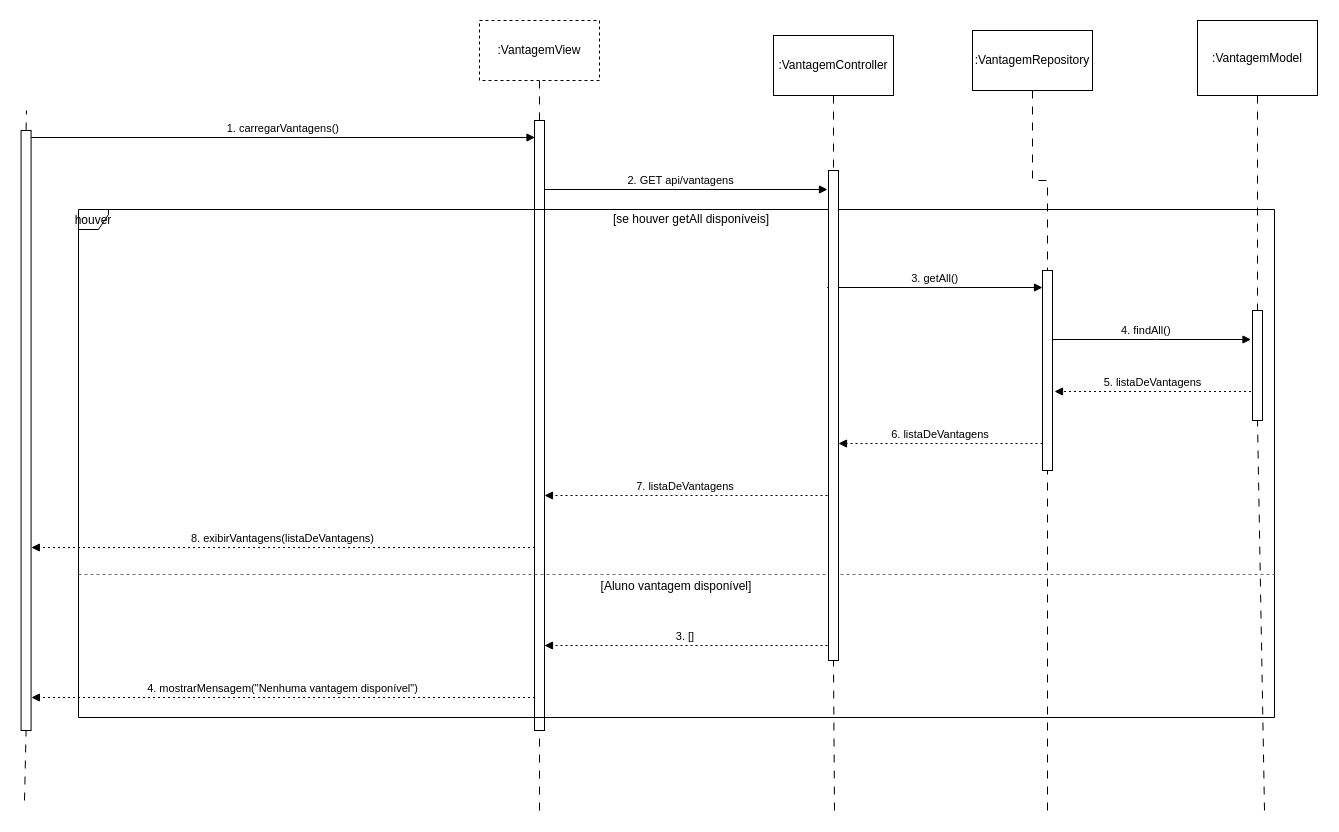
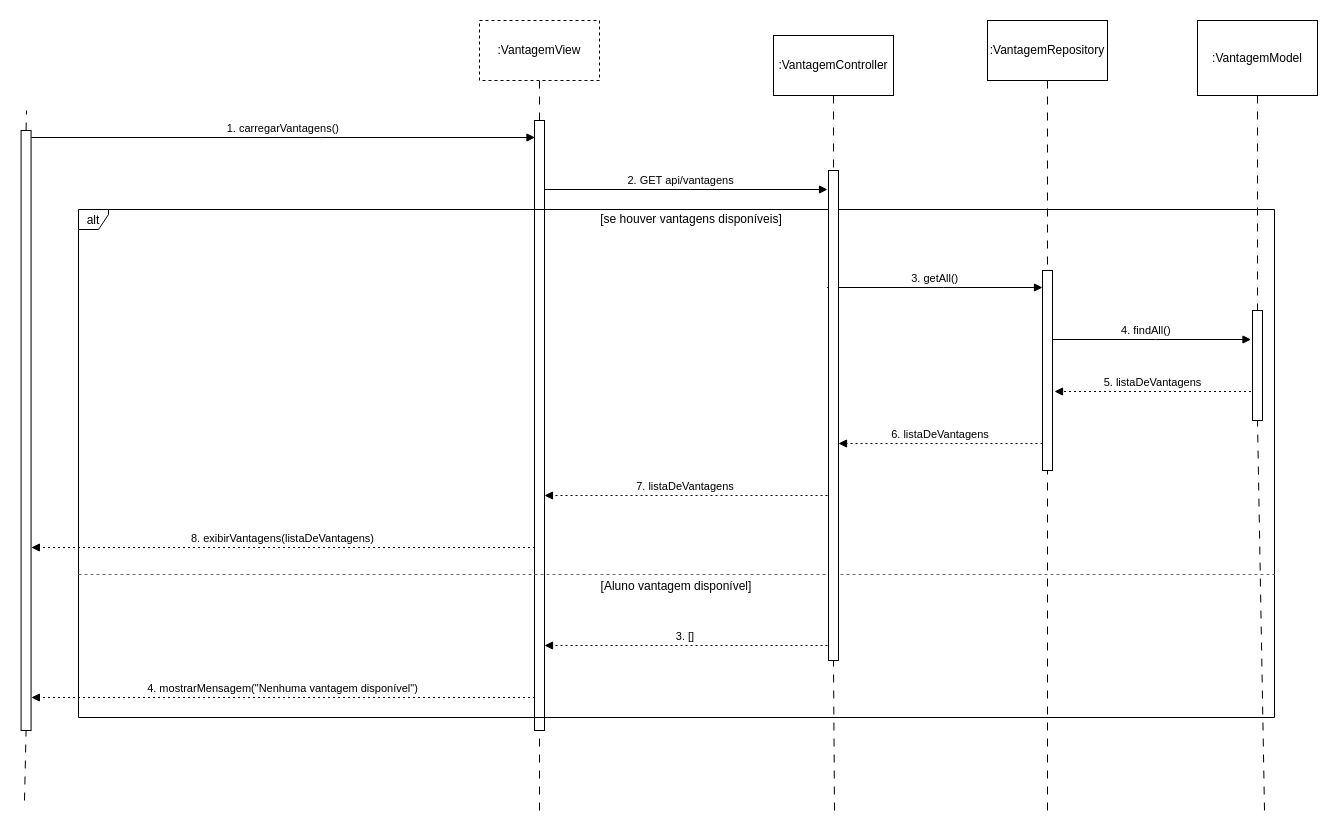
  <mxCell id="0" />
  <mxCell id="1" parent="0" />
  <mxCell id="2" value="1. carregarVantagens()" style="verticalAlign=bottom;edgeStyle=elbowEdgeStyle;elbow=vertical;curved=0;rounded=0;endArrow=block;" edge="1" parent="1"><mxGeometry relative="1" as="geometry"><Array as="points"><mxPoint x="321" y="137" /></Array><mxPoint x="30.824" y="137" as="sourcePoint" /><mxPoint x="534.5" y="137" as="targetPoint" /></mxGeometry></mxCell>
  <mxCell id="3" value="2. GET api/vantagens" style="verticalAlign=bottom;edgeStyle=elbowEdgeStyle;elbow=vertical;curved=0;rounded=0;endArrow=block;" edge="1" parent="1"><mxGeometry relative="1" as="geometry"><Array as="points"><mxPoint x="690" y="189" /></Array><mxPoint x="534.591" y="189" as="sourcePoint" /><mxPoint x="827" y="189" as="targetPoint" /></mxGeometry></mxCell>
  <mxCell id="4" value="3. getAll()" style="verticalAlign=bottom;edgeStyle=elbowEdgeStyle;elbow=vertical;curved=0;rounded=0;endArrow=block;" edge="1" parent="1"><mxGeometry relative="1" as="geometry"><Array as="points"><mxPoint x="943" y="287" /></Array><mxPoint x="826.75" y="287" as="sourcePoint" /><mxPoint x="1042" y="287" as="targetPoint" /></mxGeometry></mxCell>
  <mxCell id="5" value="4. findAll()" style="verticalAlign=bottom;edgeStyle=elbowEdgeStyle;elbow=horizontal;curved=0;rounded=0;endArrow=block;" edge="1" parent="1"><mxGeometry relative="1" as="geometry"><Array as="points"><mxPoint x="1155" y="339" /></Array><mxPoint x="1041.824" y="339" as="sourcePoint" /><mxPoint x="1250.5" y="339" as="targetPoint" /></mxGeometry></mxCell>
  <mxCell id="6" value="5. listaDeVantagens" style="verticalAlign=bottom;edgeStyle=elbowEdgeStyle;elbow=vertical;curved=0;rounded=0;dashed=1;dashPattern=2 3;endArrow=block;entryX=1.2;entryY=0.605;entryDx=0;entryDy=0;entryPerimeter=0;" edge="1" parent="1" target="23"><mxGeometry relative="1" as="geometry"><Array as="points"><mxPoint x="1158" y="391" /></Array><mxPoint x="1084" y="390" as="targetPoint" /><mxPoint x="1250.5" y="391" as="sourcePoint" /></mxGeometry></mxCell>
  <mxCell id="7" value="6. listaDeVantagens" style="verticalAlign=bottom;edgeStyle=elbowEdgeStyle;elbow=vertical;curved=0;rounded=0;dashed=1;dashPattern=2 3;endArrow=block;" edge="1" parent="1" target="20"><mxGeometry relative="1" as="geometry"><Array as="points"><mxPoint x="946" y="443" /></Array><mxPoint x="1042" y="443" as="sourcePoint" /><mxPoint x="864" y="443" as="targetPoint" /></mxGeometry></mxCell>
  <mxCell id="8" value="7. listaDeVantagens" style="verticalAlign=bottom;edgeStyle=elbowEdgeStyle;elbow=vertical;curved=0;rounded=0;dashed=1;dashPattern=2 3;endArrow=block;" edge="1" parent="1" target="14"><mxGeometry relative="1" as="geometry"><Array as="points"><mxPoint x="693" y="495" /></Array><mxPoint x="827" y="495" as="sourcePoint" /><mxPoint x="534.591" y="495" as="targetPoint" /></mxGeometry></mxCell>
  <mxCell id="9" value="8. exibirVantagens(listaDeVantagens)" style="verticalAlign=bottom;edgeStyle=elbowEdgeStyle;elbow=vertical;curved=0;rounded=0;dashed=1;dashPattern=2 3;endArrow=block;" edge="1" parent="1"><mxGeometry relative="1" as="geometry"><Array as="points"><mxPoint x="324" y="547" /></Array><mxPoint x="534.5" y="547" as="sourcePoint" /><mxPoint x="30.824" y="547" as="targetPoint" /></mxGeometry></mxCell>
  <mxCell id="10" value="3. []" style="verticalAlign=bottom;edgeStyle=elbowEdgeStyle;elbow=horizontal;curved=0;rounded=0;dashed=1;dashPattern=2 3;endArrow=block;" edge="1" parent="1" target="14"><mxGeometry x="0.004" relative="1" as="geometry"><Array as="points"><mxPoint x="693" y="645" /></Array><mxPoint x="827" y="645" as="sourcePoint" /><mxPoint x="574" y="645" as="targetPoint" /><mxPoint as="offset" /></mxGeometry></mxCell>
  <mxCell id="11" value="4. mostrarMensagem(&quot;Nenhuma vantagem disponível&quot;)" style="verticalAlign=bottom;edgeStyle=elbowEdgeStyle;elbow=vertical;curved=0;rounded=0;dashed=1;dashPattern=2 3;endArrow=block;" edge="1" parent="1"><mxGeometry relative="1" as="geometry"><Array as="points"><mxPoint x="324" y="697" /></Array><mxPoint x="534.5" y="697" as="sourcePoint" /><mxPoint x="30.824" y="697" as="targetPoint" /></mxGeometry></mxCell>
  <mxCell id="12" style="edgeStyle=orthogonalEdgeStyle;rounded=0;orthogonalLoop=1;jettySize=auto;html=1;endArrow=none;startFill=0;entryX=0.5;entryY=0;entryDx=0;entryDy=0;dashed=1;dashPattern=8 8;" edge="1" parent="1" source="13" target="14"><mxGeometry relative="1" as="geometry"><mxPoint x="534" y="120" as="targetPoint" /></mxGeometry></mxCell>
  <mxCell id="13" value=":VantagemView" style="rounded=0;whiteSpace=wrap;html=1;dashed=1;" vertex="1" parent="1"><mxGeometry x="479" y="20" width="120" height="60" as="geometry" /></mxCell>
  <mxCell id="14" value="" style="rounded=0;whiteSpace=wrap;html=1;" vertex="1" parent="1"><mxGeometry x="534" y="120" width="10" height="610" as="geometry" /></mxCell>
- <mxCell id="15" value="houver" style="shape=umlFrame;pointerEvents=0;dropTarget=0;strokeColor=#000000;height=20;width=30" vertex="1" parent="1"><mxGeometry x="78" y="209" width="1196" height="508" as="geometry" /></mxCell>
- <mxCell id="16" value="[se houver getAll disponíveis]" style="text;strokeColor=none;fillColor=none;align=center;verticalAlign=middle;whiteSpace=wrap;" vertex="1" parent="15"><mxGeometry x="30.304" width="1165.696" height="20" as="geometry" /></mxCell>
+ <mxCell id="15" value="alt" style="shape=umlFrame;pointerEvents=0;dropTarget=0;strokeColor=#000000;height=20;width=30" vertex="1" parent="1"><mxGeometry x="78" y="209" width="1196" height="508" as="geometry" /></mxCell>
+ <mxCell id="16" value="[se houver vantagens disponíveis]" style="text;strokeColor=none;fillColor=none;align=center;verticalAlign=middle;whiteSpace=wrap;" vertex="1" parent="15"><mxGeometry x="30.304" width="1165.696" height="20" as="geometry" /></mxCell>
  <mxCell id="17" value="[Aluno vantagem disponível]" style="shape=line;dashed=1;whiteSpace=wrap;verticalAlign=top;labelPosition=center;verticalLabelPosition=middle;align=center;strokeColor=light-dark(#6C6C6C,#535353);" vertex="1" parent="15"><mxGeometry y="363" width="1196" height="4" as="geometry" /></mxCell>
  <mxCell id="18" style="edgeStyle=orthogonalEdgeStyle;rounded=0;orthogonalLoop=1;jettySize=auto;html=1;endArrow=none;startFill=0;dashed=1;dashPattern=8 8;" edge="1" parent="1" source="19" target="20"><mxGeometry relative="1" as="geometry"><mxPoint x="834" y="170" as="targetPoint" /></mxGeometry></mxCell>
  <mxCell id="19" value=":VantagemController" style="rounded=0;whiteSpace=wrap;html=1;" vertex="1" parent="1"><mxGeometry x="773" y="35" width="120" height="60" as="geometry" /></mxCell>
  <mxCell id="20" value="" style="rounded=0;whiteSpace=wrap;html=1;" vertex="1" parent="1"><mxGeometry x="828" y="170" width="10" height="490" as="geometry" /></mxCell>
  <mxCell id="21" style="edgeStyle=orthogonalEdgeStyle;rounded=0;orthogonalLoop=1;jettySize=auto;html=1;endArrow=none;startFill=0;dashed=1;dashPattern=8 8;" edge="1" parent="1" source="22" target="23"><mxGeometry relative="1" as="geometry"><mxPoint x="1054" y="140" as="targetPoint" /></mxGeometry></mxCell>
- <mxCell id="22" value=":VantagemRepository" style="rounded=0;whiteSpace=wrap;html=1;" vertex="1" parent="1"><mxGeometry x="972" y="30" width="120" height="60" as="geometry" /></mxCell>
+ <mxCell id="22" value=":VantagemRepository" style="rounded=0;whiteSpace=wrap;html=1;" vertex="1" parent="1"><mxGeometry x="987" y="20" width="120" height="60" as="geometry" /></mxCell>
  <mxCell id="23" value="" style="rounded=0;whiteSpace=wrap;html=1;" vertex="1" parent="1"><mxGeometry x="1042" y="270" width="10" height="200" as="geometry" /></mxCell>
  <mxCell id="24" style="edgeStyle=orthogonalEdgeStyle;rounded=0;orthogonalLoop=1;jettySize=auto;html=1;endArrow=none;startFill=0;dashed=1;dashPattern=8 8;" edge="1" parent="1" source="25" target="26"><mxGeometry relative="1" as="geometry"><mxPoint x="1244" y="170" as="targetPoint" /></mxGeometry></mxCell>
  <mxCell id="25" value=":VantagemModel" style="rounded=0;whiteSpace=wrap;html=1;" vertex="1" parent="1"><mxGeometry x="1197" y="20" width="120" height="75" as="geometry" /></mxCell>
  <mxCell id="26" value="" style="rounded=0;whiteSpace=wrap;html=1;" vertex="1" parent="1"><mxGeometry x="1252" y="310" width="10" height="110" as="geometry" /></mxCell>
  <mxCell id="27" value="" style="endArrow=none;html=1;rounded=0;entryX=0.5;entryY=1;entryDx=0;entryDy=0;dashed=1;dashPattern=8 8;" edge="1" parent="1" target="20"><mxGeometry width="50" height="50" relative="1" as="geometry"><mxPoint x="834" y="810" as="sourcePoint" /><mxPoint x="854" y="620" as="targetPoint" /></mxGeometry></mxCell>
  <mxCell id="28" value="" style="endArrow=none;html=1;rounded=0;entryX=0.5;entryY=1;entryDx=0;entryDy=0;dashed=1;dashPattern=8 8;" edge="1" parent="1" target="14"><mxGeometry width="50" height="50" relative="1" as="geometry"><mxPoint x="539" y="810" as="sourcePoint" /><mxPoint x="904" y="620" as="targetPoint" /></mxGeometry></mxCell>
  <mxCell id="29" value="" style="endArrow=none;html=1;rounded=0;entryX=0.5;entryY=1;entryDx=0;entryDy=0;dashed=1;dashPattern=8 8;" edge="1" parent="1" target="23"><mxGeometry width="50" height="50" relative="1" as="geometry"><mxPoint x="1047" y="810" as="sourcePoint" /><mxPoint x="794" y="550" as="targetPoint" /></mxGeometry></mxCell>
  <mxCell id="30" value="" style="endArrow=none;html=1;rounded=0;entryX=0.5;entryY=1;entryDx=0;entryDy=0;dashed=1;dashPattern=8 8;" edge="1" parent="1" target="26"><mxGeometry width="50" height="50" relative="1" as="geometry"><mxPoint x="1264" y="810" as="sourcePoint" /><mxPoint x="1164" y="500" as="targetPoint" /></mxGeometry></mxCell>
  <mxCell id="31" value="" style="endArrow=none;html=1;rounded=0;exitX=0.5;exitY=0;exitDx=0;exitDy=0;dashed=1;dashPattern=8 8;" edge="1" parent="1"><mxGeometry width="50" height="50" relative="1" as="geometry"><mxPoint x="25.58" y="130" as="sourcePoint" /><mxPoint x="26" y="110" as="targetPoint" /></mxGeometry></mxCell>
  <mxCell id="32" value="" style="rounded=0;whiteSpace=wrap;html=1;" vertex="1" parent="1"><mxGeometry x="20.58" y="130" width="10" height="600" as="geometry" /></mxCell>
  <mxCell id="33" value="" style="endArrow=none;html=1;rounded=0;entryX=0.5;entryY=1;entryDx=0;entryDy=0;dashed=1;dashPattern=8 8;" edge="1" parent="1" target="32"><mxGeometry width="50" height="50" relative="1" as="geometry"><mxPoint x="24" y="800" as="sourcePoint" /><mxPoint x="204" y="700" as="targetPoint" /></mxGeometry></mxCell>
